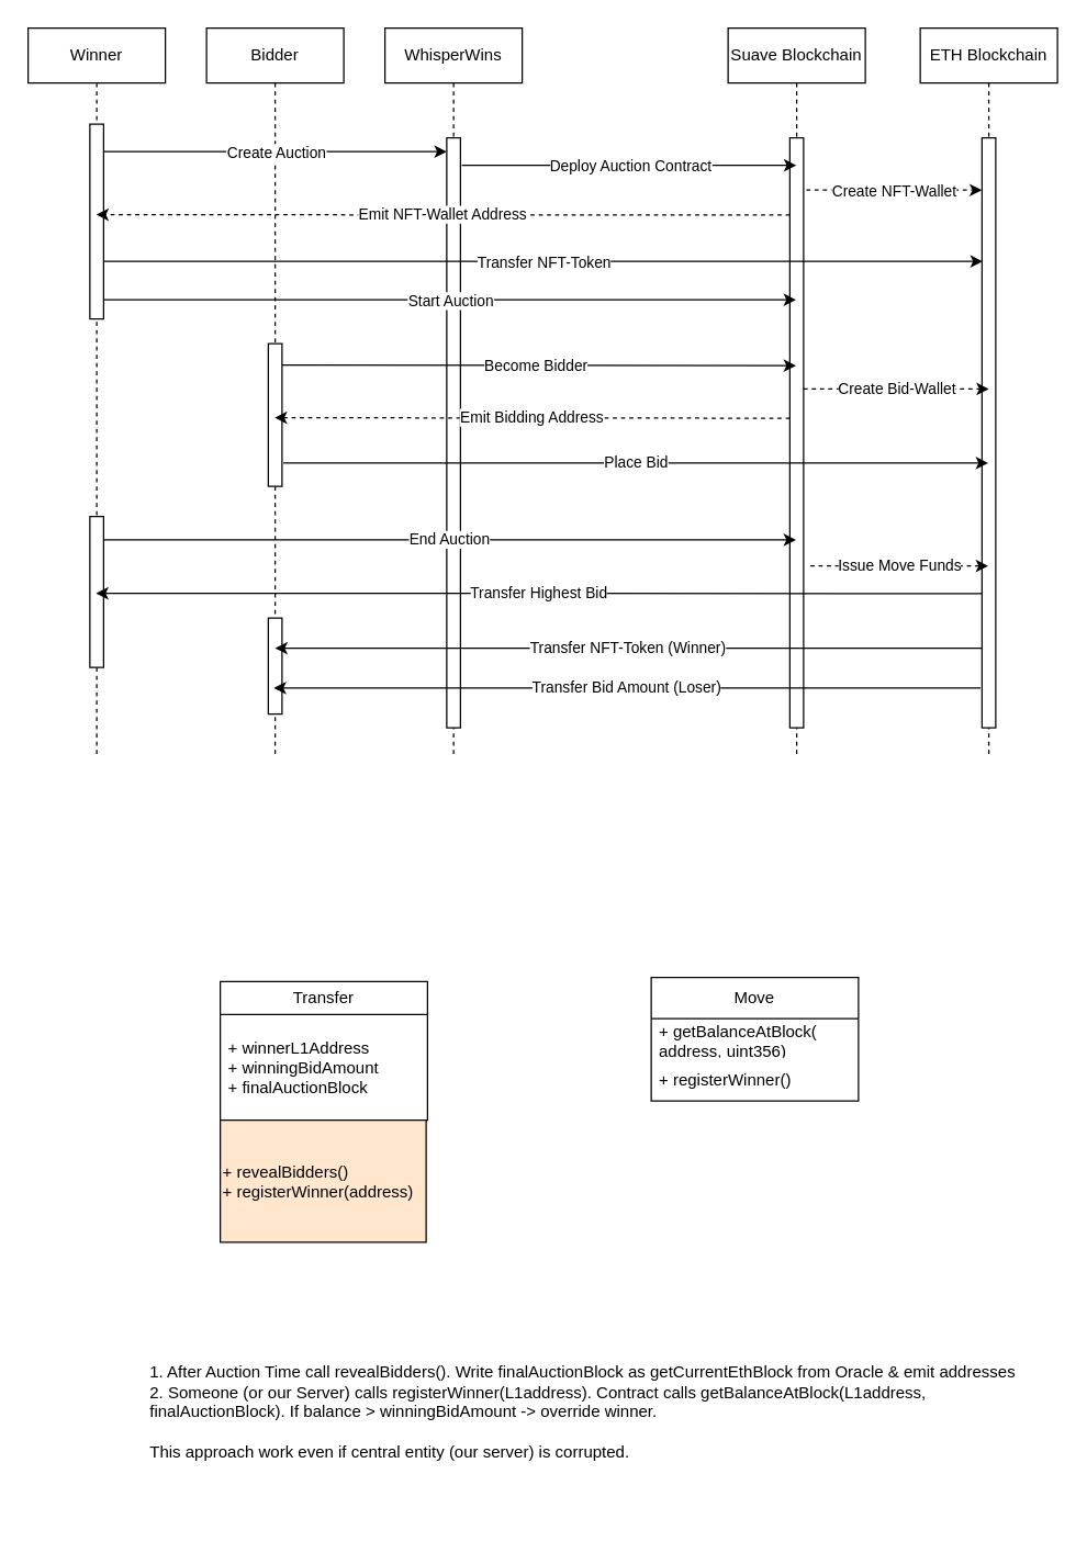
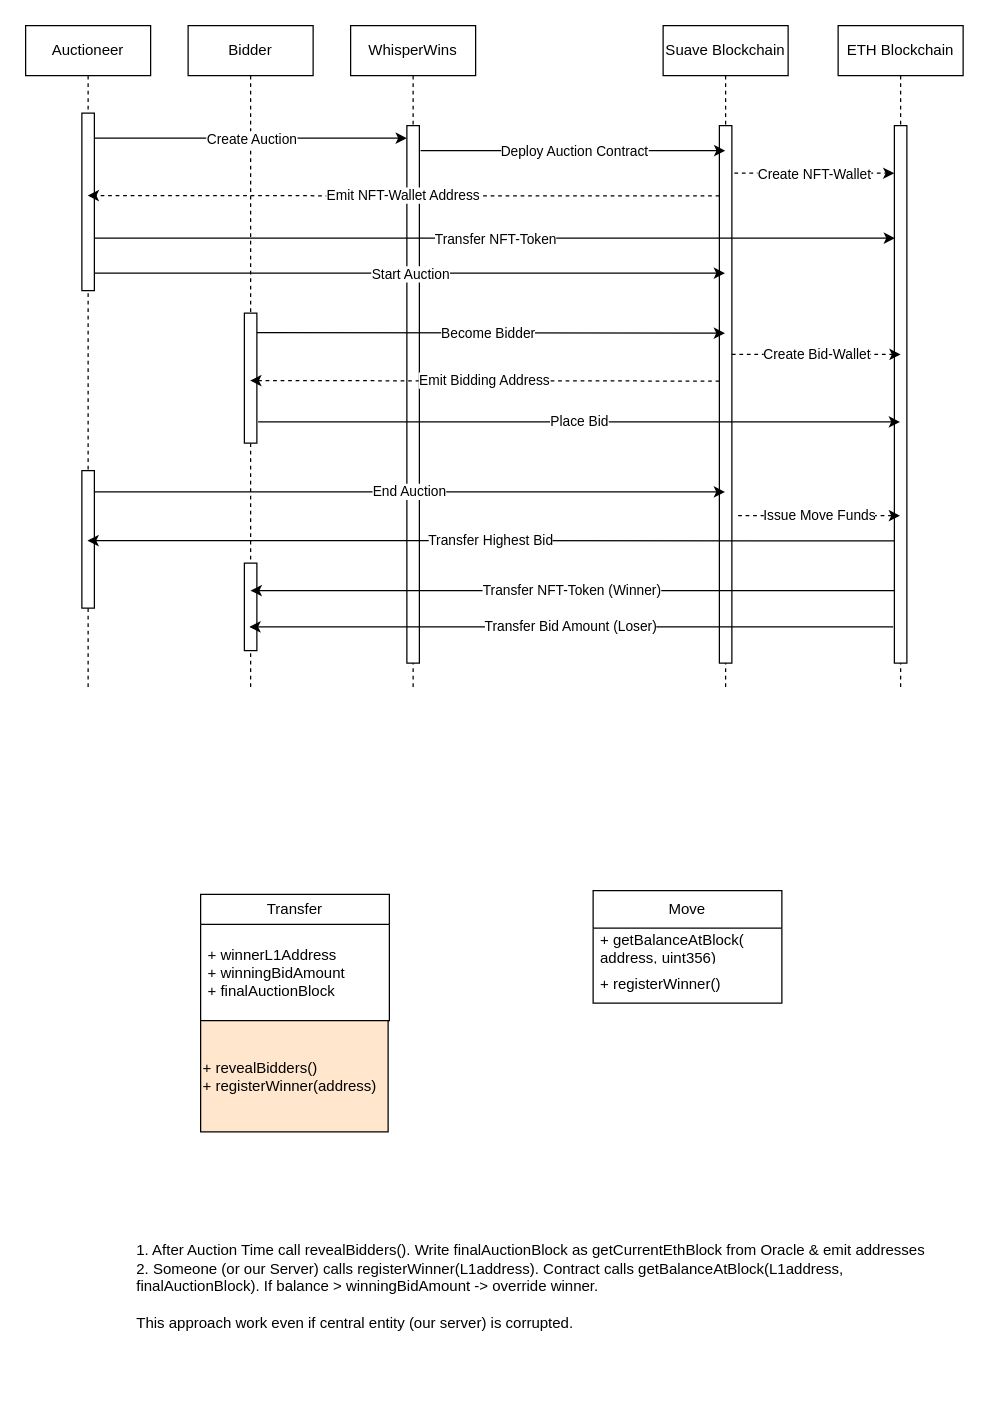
  <mxCell id="0" />
  <mxCell id="1" parent="0" />
- <mxCell id="2" value="Winner" style="shape=umlLifeline;perimeter=lifelinePerimeter;whiteSpace=wrap;html=1;container=0;dropTarget=0;collapsible=0;recursiveResize=0;outlineConnect=0;portConstraint=eastwest;newEdgeStyle={&quot;edgeStyle&quot;:&quot;elbowEdgeStyle&quot;,&quot;elbow&quot;:&quot;vertical&quot;,&quot;curved&quot;:0,&quot;rounded&quot;:0};" parent="1" vertex="1"><mxGeometry x="20" y="20" width="100" height="530" as="geometry" /></mxCell>
+ <mxCell id="2" value="Auctioneer" style="shape=umlLifeline;perimeter=lifelinePerimeter;whiteSpace=wrap;html=1;container=0;dropTarget=0;collapsible=0;recursiveResize=0;outlineConnect=0;portConstraint=eastwest;newEdgeStyle={&quot;edgeStyle&quot;:&quot;elbowEdgeStyle&quot;,&quot;elbow&quot;:&quot;vertical&quot;,&quot;curved&quot;:0,&quot;rounded&quot;:0};" parent="1" vertex="1"><mxGeometry x="20" y="20" width="100" height="530" as="geometry" /></mxCell>
  <mxCell id="3" value="" style="html=1;points=[];perimeter=orthogonalPerimeter;outlineConnect=0;targetShapes=umlLifeline;portConstraint=eastwest;newEdgeStyle={&quot;edgeStyle&quot;:&quot;elbowEdgeStyle&quot;,&quot;elbow&quot;:&quot;vertical&quot;,&quot;curved&quot;:0,&quot;rounded&quot;:0};" parent="2" vertex="1"><mxGeometry x="45" y="70" width="10" height="142" as="geometry" /></mxCell>
  <mxCell id="4" value="" style="html=1;points=[];perimeter=orthogonalPerimeter;outlineConnect=0;targetShapes=umlLifeline;portConstraint=eastwest;newEdgeStyle={&quot;edgeStyle&quot;:&quot;elbowEdgeStyle&quot;,&quot;elbow&quot;:&quot;vertical&quot;,&quot;curved&quot;:0,&quot;rounded&quot;:0};" parent="2" vertex="1"><mxGeometry x="45" y="356" width="10" height="110" as="geometry" /></mxCell>
  <mxCell id="5" value="WhisperWins" style="shape=umlLifeline;perimeter=lifelinePerimeter;whiteSpace=wrap;html=1;container=0;dropTarget=0;collapsible=0;recursiveResize=0;outlineConnect=0;portConstraint=eastwest;newEdgeStyle={&quot;edgeStyle&quot;:&quot;elbowEdgeStyle&quot;,&quot;elbow&quot;:&quot;vertical&quot;,&quot;curved&quot;:0,&quot;rounded&quot;:0};" parent="1" vertex="1"><mxGeometry x="280" y="20" width="100" height="530" as="geometry" /></mxCell>
  <mxCell id="6" value="" style="html=1;points=[];perimeter=orthogonalPerimeter;outlineConnect=0;targetShapes=umlLifeline;portConstraint=eastwest;newEdgeStyle={&quot;edgeStyle&quot;:&quot;elbowEdgeStyle&quot;,&quot;elbow&quot;:&quot;vertical&quot;,&quot;curved&quot;:0,&quot;rounded&quot;:0};" parent="5" vertex="1"><mxGeometry x="45" y="80" width="10" height="430" as="geometry" /></mxCell>
  <mxCell id="7" value="Suave Blockchain" style="shape=umlLifeline;perimeter=lifelinePerimeter;whiteSpace=wrap;html=1;container=0;dropTarget=0;collapsible=0;recursiveResize=0;outlineConnect=0;portConstraint=eastwest;newEdgeStyle={&quot;edgeStyle&quot;:&quot;elbowEdgeStyle&quot;,&quot;elbow&quot;:&quot;vertical&quot;,&quot;curved&quot;:0,&quot;rounded&quot;:0};" parent="1" vertex="1"><mxGeometry x="530" y="20" width="100" height="530" as="geometry" /></mxCell>
  <mxCell id="8" value="" style="html=1;points=[];perimeter=orthogonalPerimeter;outlineConnect=0;targetShapes=umlLifeline;portConstraint=eastwest;newEdgeStyle={&quot;edgeStyle&quot;:&quot;elbowEdgeStyle&quot;,&quot;elbow&quot;:&quot;vertical&quot;,&quot;curved&quot;:0,&quot;rounded&quot;:0};" parent="7" vertex="1"><mxGeometry x="45" y="80" width="10" height="430" as="geometry" /></mxCell>
  <mxCell id="9" value="Become Bidder" style="edgeStyle=elbowEdgeStyle;rounded=0;orthogonalLoop=1;jettySize=auto;html=1;elbow=vertical;curved=0;editable=1;movable=1;resizable=1;rotatable=1;deletable=1;locked=0;connectable=1;startArrow=none;startFill=0;" parent="1" target="7" edge="1"><mxGeometry relative="1" as="geometry"><mxPoint x="200.286" y="265.646" as="sourcePoint" /><mxPoint x="330" y="265.646" as="targetPoint" /></mxGeometry></mxCell>
  <mxCell id="10" value="Bidder" style="shape=umlLifeline;perimeter=lifelinePerimeter;whiteSpace=wrap;html=1;container=0;dropTarget=0;collapsible=0;recursiveResize=0;outlineConnect=0;portConstraint=eastwest;newEdgeStyle={&quot;edgeStyle&quot;:&quot;elbowEdgeStyle&quot;,&quot;elbow&quot;:&quot;vertical&quot;,&quot;curved&quot;:0,&quot;rounded&quot;:0};" parent="1" vertex="1"><mxGeometry x="150" y="20" width="100" height="530" as="geometry" /></mxCell>
  <mxCell id="11" value="" style="html=1;points=[];perimeter=orthogonalPerimeter;outlineConnect=0;targetShapes=umlLifeline;portConstraint=eastwest;newEdgeStyle={&quot;edgeStyle&quot;:&quot;elbowEdgeStyle&quot;,&quot;elbow&quot;:&quot;vertical&quot;,&quot;curved&quot;:0,&quot;rounded&quot;:0};" parent="10" vertex="1"><mxGeometry x="45" y="230" width="10" height="104" as="geometry" /></mxCell>
  <mxCell id="12" value="" style="html=1;points=[];perimeter=orthogonalPerimeter;outlineConnect=0;targetShapes=umlLifeline;portConstraint=eastwest;newEdgeStyle={&quot;edgeStyle&quot;:&quot;elbowEdgeStyle&quot;,&quot;elbow&quot;:&quot;vertical&quot;,&quot;curved&quot;:0,&quot;rounded&quot;:0};" parent="10" vertex="1"><mxGeometry x="45" y="430" width="10" height="70" as="geometry" /></mxCell>
  <mxCell id="13" value="" style="endArrow=classic;html=1;rounded=0;jumpStyle=arc;" parent="1" edge="1"><mxGeometry relative="1" as="geometry"><mxPoint x="75" y="110" as="sourcePoint" /><mxPoint x="325" y="110" as="targetPoint" /></mxGeometry></mxCell>
  <mxCell id="14" value="Create Auction" style="edgeLabel;resizable=0;html=1;;align=center;verticalAlign=middle;" parent="13" connectable="0" vertex="1"><mxGeometry relative="1" as="geometry" /></mxCell>
  <mxCell id="15" value="" style="endArrow=classic;html=1;rounded=0;" parent="1" edge="1"><mxGeometry relative="1" as="geometry"><mxPoint x="336" y="120" as="sourcePoint" /><mxPoint x="579.71" y="120" as="targetPoint" /></mxGeometry></mxCell>
  <mxCell id="16" value="Deploy Auction Contract" style="edgeLabel;resizable=0;html=1;;align=center;verticalAlign=middle;" parent="15" connectable="0" vertex="1"><mxGeometry relative="1" as="geometry" /></mxCell>
  <mxCell id="17" value="Emit Bidding Address" style="edgeStyle=elbowEdgeStyle;rounded=0;orthogonalLoop=1;jettySize=auto;html=1;elbow=vertical;curved=0;dashed=1;" parent="1" edge="1"><mxGeometry relative="1" as="geometry"><mxPoint x="575" y="304.356" as="sourcePoint" /><mxPoint x="199.667" y="304.333" as="targetPoint" /></mxGeometry></mxCell>
  <mxCell id="18" value="ETH Blockchain" style="shape=umlLifeline;perimeter=lifelinePerimeter;whiteSpace=wrap;html=1;container=0;dropTarget=0;collapsible=0;recursiveResize=0;outlineConnect=0;portConstraint=eastwest;newEdgeStyle={&quot;edgeStyle&quot;:&quot;elbowEdgeStyle&quot;,&quot;elbow&quot;:&quot;vertical&quot;,&quot;curved&quot;:0,&quot;rounded&quot;:0};" parent="1" vertex="1"><mxGeometry x="670" y="20" width="100" height="530" as="geometry" /></mxCell>
  <mxCell id="19" value="" style="html=1;points=[];perimeter=orthogonalPerimeter;outlineConnect=0;targetShapes=umlLifeline;portConstraint=eastwest;newEdgeStyle={&quot;edgeStyle&quot;:&quot;elbowEdgeStyle&quot;,&quot;elbow&quot;:&quot;vertical&quot;,&quot;curved&quot;:0,&quot;rounded&quot;:0};" parent="18" vertex="1"><mxGeometry x="45" y="80" width="10" height="430" as="geometry" /></mxCell>
  <mxCell id="20" value="&lt;div&gt;End Auction&lt;/div&gt;" style="endArrow=classic;html=1;rounded=0;" parent="1" edge="1"><mxGeometry width="50" height="50" relative="1" as="geometry"><mxPoint x="75" y="393" as="sourcePoint" /><mxPoint x="579.5" y="393" as="targetPoint" /></mxGeometry></mxCell>
  <mxCell id="21" value="" style="endArrow=classic;html=1;rounded=0;dashed=1;" parent="1" edge="1"><mxGeometry relative="1" as="geometry"><mxPoint x="587" y="138" as="sourcePoint" /><mxPoint x="715" y="138.04" as="targetPoint" /></mxGeometry></mxCell>
  <mxCell id="22" value="&lt;div&gt;Create NFT-Wallet&lt;/div&gt;" style="edgeLabel;resizable=0;html=1;;align=center;verticalAlign=middle;" parent="21" connectable="0" vertex="1"><mxGeometry relative="1" as="geometry"><mxPoint as="offset" /></mxGeometry></mxCell>
  <mxCell id="23" value="" style="endArrow=classic;html=1;rounded=0;jumpStyle=arc;" parent="1" source="3" edge="1"><mxGeometry relative="1" as="geometry"><mxPoint x="78" y="190" as="sourcePoint" /><mxPoint x="715.5" y="190" as="targetPoint" /></mxGeometry></mxCell>
  <mxCell id="24" value="&lt;div&gt;Transfer NFT-Token&lt;/div&gt;" style="edgeLabel;resizable=0;html=1;;align=center;verticalAlign=middle;" parent="23" connectable="0" vertex="1"><mxGeometry relative="1" as="geometry" /></mxCell>
  <mxCell id="25" value="&lt;div&gt;Create Bid-Wallet&lt;/div&gt;" style="endArrow=classic;html=1;rounded=0;exitX=0.5;exitY=0.091;exitDx=0;exitDy=0;exitPerimeter=0;dashed=1;" parent="1" edge="1"><mxGeometry relative="1" as="geometry"><mxPoint x="585" y="283" as="sourcePoint" /><mxPoint x="720" y="283" as="targetPoint" /></mxGeometry></mxCell>
  <mxCell id="26" value="Emit NFT-Wallet Address" style="edgeStyle=elbowEdgeStyle;rounded=0;orthogonalLoop=1;jettySize=auto;html=1;elbow=vertical;curved=0;dashed=1;" parent="1" edge="1"><mxGeometry relative="1" as="geometry"><mxPoint x="575" y="156.286" as="sourcePoint" /><mxPoint x="69.667" y="156.333" as="targetPoint" /></mxGeometry></mxCell>
  <mxCell id="27" value="&lt;div&gt;Place Bid&lt;/div&gt;" style="edgeStyle=elbowEdgeStyle;rounded=0;orthogonalLoop=1;jettySize=auto;html=1;elbow=vertical;curved=0;editable=1;movable=1;resizable=1;rotatable=1;deletable=1;locked=0;connectable=1;startArrow=none;startFill=0;" parent="1" edge="1"><mxGeometry relative="1" as="geometry"><mxPoint x="206" y="337" as="sourcePoint" /><mxPoint x="719.5" y="337" as="targetPoint" /></mxGeometry></mxCell>
  <mxCell id="28" value="Issue Move Funds" style="edgeStyle=orthogonalEdgeStyle;rounded=0;orthogonalLoop=1;jettySize=auto;html=1;dashed=1;" parent="1" edge="1"><mxGeometry relative="1" as="geometry"><mxPoint x="590" y="412" as="sourcePoint" /><mxPoint x="719.5" y="412" as="targetPoint" /><Array as="points" /></mxGeometry></mxCell>
  <mxCell id="29" value="Transfer Highest Bid" style="edgeStyle=elbowEdgeStyle;rounded=0;orthogonalLoop=1;jettySize=auto;html=1;elbow=vertical;curved=0;" parent="1" edge="1"><mxGeometry relative="1" as="geometry"><mxPoint x="715.33" y="432.116" as="sourcePoint" /><mxPoint x="69.5" y="432" as="targetPoint" /></mxGeometry></mxCell>
  <mxCell id="30" value="Transfer NFT-Token (Winner)" style="edgeStyle=elbowEdgeStyle;rounded=0;orthogonalLoop=1;jettySize=auto;html=1;elbow=vertical;curved=0;" parent="1" edge="1"><mxGeometry relative="1" as="geometry"><mxPoint x="715" y="472" as="sourcePoint" /><mxPoint x="200" y="472" as="targetPoint" /></mxGeometry></mxCell>
  <mxCell id="31" value="Transfer Bid Amount (Loser)" style="edgeStyle=elbowEdgeStyle;rounded=0;orthogonalLoop=1;jettySize=auto;html=1;elbow=vertical;curved=0;" parent="1" edge="1"><mxGeometry relative="1" as="geometry"><mxPoint x="714" y="501" as="sourcePoint" /><mxPoint x="199" y="501" as="targetPoint" /></mxGeometry></mxCell>
  <mxCell id="32" value="" style="endArrow=classic;html=1;rounded=0;jumpStyle=arc;" parent="1" target="7" edge="1"><mxGeometry relative="1" as="geometry"><mxPoint x="75" y="218" as="sourcePoint" /><mxPoint x="329" y="218" as="targetPoint" /></mxGeometry></mxCell>
  <mxCell id="33" value="Start Auction" style="edgeLabel;resizable=0;html=1;;align=center;verticalAlign=middle;" parent="32" connectable="0" vertex="1"><mxGeometry relative="1" as="geometry" /></mxCell>
  <mxCell id="34" value="Transfer" style="swimlane;fontStyle=0;childLayout=stackLayout;horizontal=1;startSize=24;horizontalStack=0;resizeParent=1;resizeParentMax=0;resizeLast=0;collapsible=1;marginBottom=0;whiteSpace=wrap;html=1;" vertex="1" parent="1"><mxGeometry x="160" y="715" width="151" height="101" as="geometry" /></mxCell>
  <mxCell id="35" value="+ winnerL1Address&lt;div&gt;+ winningBidAmount&lt;/div&gt;&lt;div&gt;+ finalAuctionBlock&lt;/div&gt;" style="text;strokeColor=none;fillColor=none;align=left;verticalAlign=middle;spacingLeft=4;spacingRight=4;overflow=hidden;points=[[0,0.5],[1,0.5]];portConstraint=eastwest;rotatable=0;whiteSpace=wrap;html=1;" vertex="1" parent="34"><mxGeometry y="24" width="151" height="77" as="geometry" /></mxCell>
  <mxCell id="36" value="Move" style="swimlane;fontStyle=0;childLayout=stackLayout;horizontal=1;startSize=30;horizontalStack=0;resizeParent=1;resizeParentMax=0;resizeLast=0;collapsible=1;marginBottom=0;whiteSpace=wrap;html=1;" vertex="1" parent="1"><mxGeometry x="474" y="712" width="151" height="90" as="geometry" /></mxCell>
  <mxCell id="37" value="+ getBalanceAtBlock( address, uint356)" style="text;strokeColor=none;fillColor=none;align=left;verticalAlign=middle;spacingLeft=4;spacingRight=4;overflow=hidden;points=[[0,0.5],[1,0.5]];portConstraint=eastwest;rotatable=0;whiteSpace=wrap;html=1;" vertex="1" parent="36"><mxGeometry y="30" width="151" height="30" as="geometry" /></mxCell>
  <mxCell id="38" value="+ registerWinner()" style="text;strokeColor=none;fillColor=none;align=left;verticalAlign=middle;spacingLeft=4;spacingRight=4;overflow=hidden;points=[[0,0.5],[1,0.5]];portConstraint=eastwest;rotatable=0;whiteSpace=wrap;html=1;" vertex="1" parent="36"><mxGeometry y="60" width="151" height="30" as="geometry" /></mxCell>
  <mxCell id="39" value="+ revealBidders()&lt;div&gt;+ registerWinner(address)&lt;/div&gt;" style="rounded=0;whiteSpace=wrap;html=1;align=left;fillColor=#ffe6cc;" vertex="1" parent="1"><mxGeometry x="160" y="816" width="150" height="89" as="geometry" /></mxCell>
  <mxCell id="40" value="1. After Auction Time call revealBidders(). Write finalAuctionBlock as getCurrentEthBlock from Oracle &amp;amp; emit addresses&lt;div&gt;2. Someone (or our Server) calls registerWinner(L1address). Contract calls getBalanceAtBlock(L1address, finalAuctionBlock). If balance &amp;gt; winningBidAmount -&amp;gt; override winner.&amp;nbsp;&lt;/div&gt;&lt;div&gt;&lt;br&gt;&lt;/div&gt;&lt;div&gt;This approach work even if central entity (our server) is corrupted.&lt;/div&gt;&lt;div&gt;&lt;br&gt;&lt;/div&gt;" style="text;html=1;align=left;verticalAlign=middle;whiteSpace=wrap;rounded=0;" vertex="1" parent="1"><mxGeometry x="107" y="961" width="658" height="149" as="geometry" /></mxCell>
